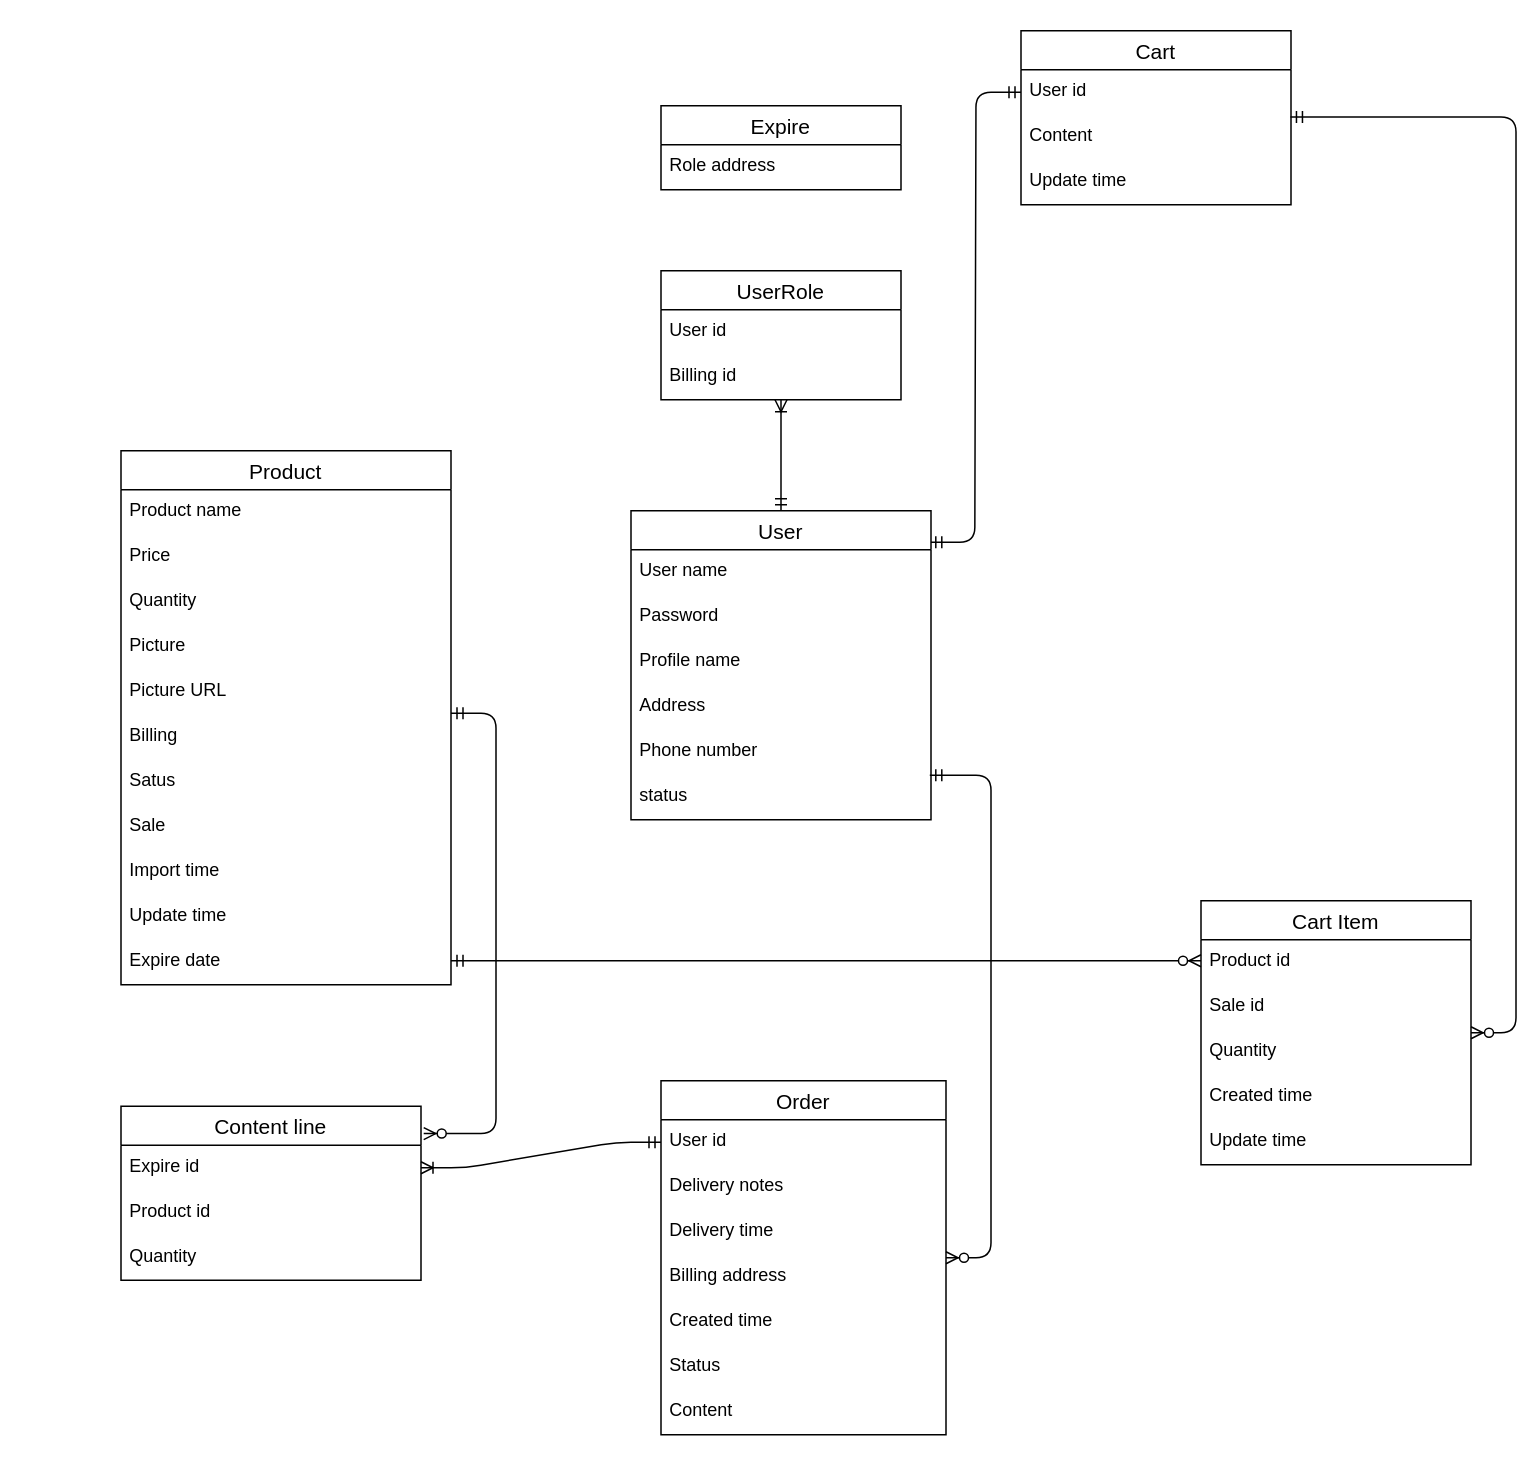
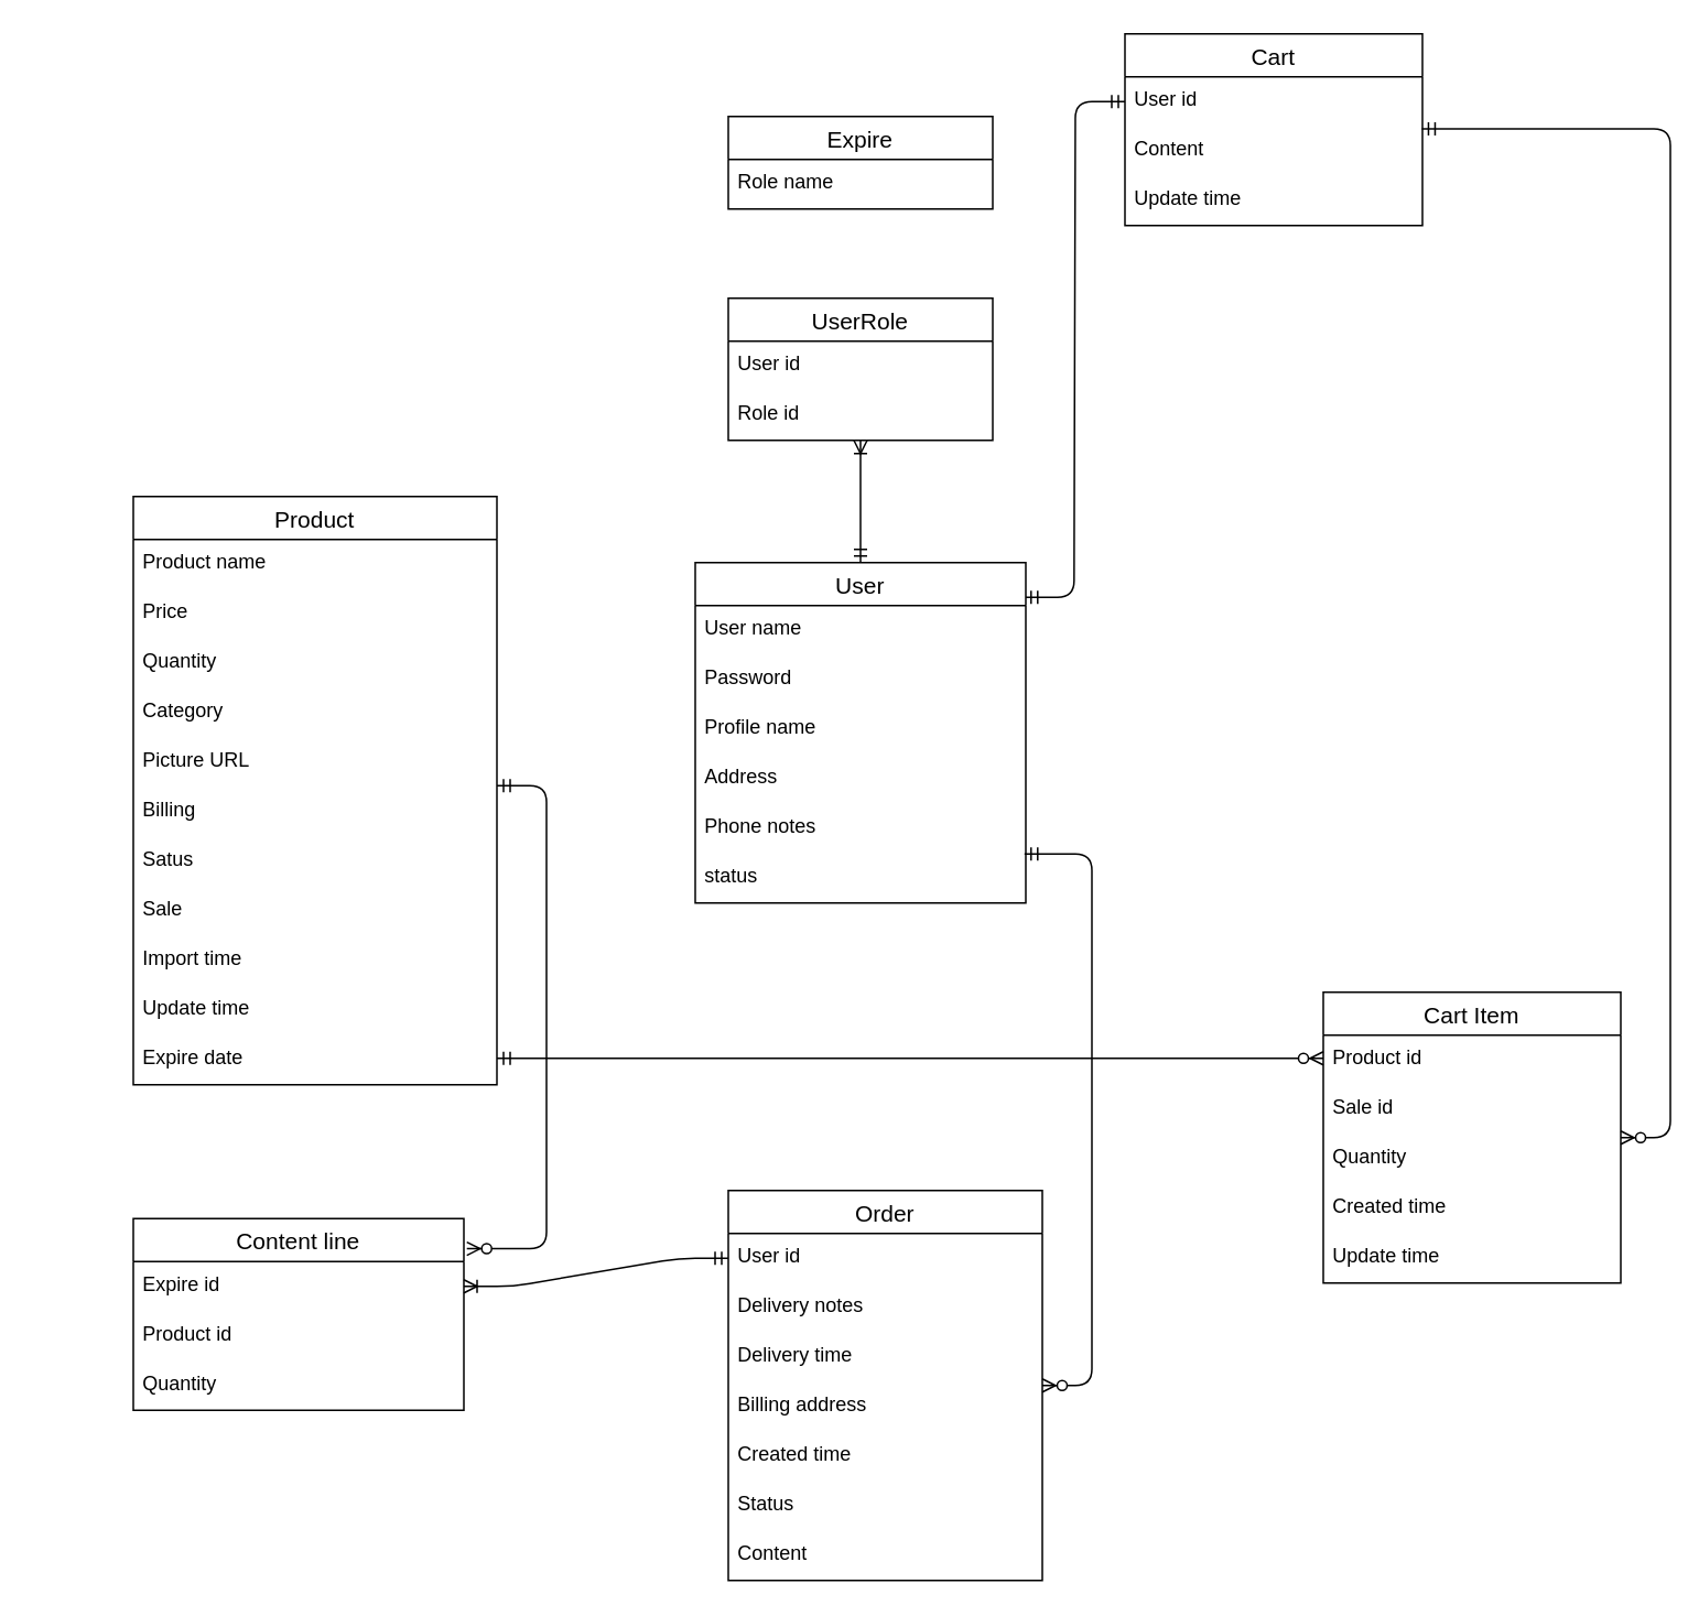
  <mxCell id="0" />
  <mxCell id="1" parent="0" />
  <mxCell id="2" value="" style="shape=partialRectangle;collapsible=0;dropTarget=0;pointerEvents=0;fillColor=none;top=0;left=0;bottom=0;right=0;points=[[0,0.5],[1,0.5]];portConstraint=eastwest;" parent="1" vertex="1"><mxGeometry x="20" y="640" width="200" height="30" as="geometry" /></mxCell>
  <mxCell id="3" value="" style="edgeStyle=entityRelationEdgeStyle;fontSize=12;html=1;endArrow=ERzeroToMany;startArrow=ERmandOne;exitX=0.996;exitY=0.012;exitDx=0;exitDy=0;exitPerimeter=0;" parent="1" source="25" target="42" edge="1"><mxGeometry width="100" height="100" relative="1" as="geometry"><mxPoint x="623.6" y="520.18" as="sourcePoint" /><mxPoint x="710" y="840" as="targetPoint" /></mxGeometry></mxCell>
  <mxCell id="4" value="" style="edgeStyle=entityRelationEdgeStyle;fontSize=12;html=1;endArrow=ERmandOne;startArrow=ERmandOne;exitX=0.996;exitY=0.102;exitDx=0;exitDy=0;exitPerimeter=0;entryX=0;entryY=0.5;entryDx=0;entryDy=0;" parent="1" source="19" target="16" edge="1"><mxGeometry width="100" height="100" relative="1" as="geometry"><mxPoint x="622" y="362.5" as="sourcePoint" /><mxPoint x="687.84" y="66.8" as="targetPoint" /></mxGeometry></mxCell>
  <mxCell id="5" value="" style="edgeStyle=entityRelationEdgeStyle;fontSize=12;html=1;endArrow=ERzeroToMany;startArrow=ERmandOne;exitX=0.998;exitY=1.051;exitDx=0;exitDy=0;exitPerimeter=0;" parent="1" source="16" target="50" edge="1"><mxGeometry width="100" height="100" relative="1" as="geometry"><mxPoint x="873.6" y="71.76" as="sourcePoint" /><mxPoint x="1110" y="600" as="targetPoint" /></mxGeometry></mxCell>
  <mxCell id="6" value="" style="edgeStyle=entityRelationEdgeStyle;fontSize=12;html=1;endArrow=ERoneToMany;startArrow=ERmandOne;entryX=1;entryY=0.5;entryDx=0;entryDy=0;exitX=0;exitY=0.5;exitDx=0;exitDy=0;" parent="1" source="43" target="39" edge="1"><mxGeometry width="100" height="100" relative="1" as="geometry"><mxPoint x="450.38" y="738.36" as="sourcePoint" /><mxPoint x="260" y="770" as="targetPoint" /></mxGeometry></mxCell>
  <mxCell id="7" value="" style="edgeStyle=entityRelationEdgeStyle;fontSize=12;html=1;endArrow=ERzeroToMany;startArrow=ERmandOne;entryX=1.009;entryY=0.157;entryDx=0;entryDy=0;entryPerimeter=0;" parent="1" target="38" edge="1"><mxGeometry width="100" height="100" relative="1" as="geometry"><mxPoint x="300" y="475" as="sourcePoint" /><mxPoint x="260.36" y="747.44" as="targetPoint" /></mxGeometry></mxCell>
  <mxCell id="8" value="" style="edgeStyle=entityRelationEdgeStyle;fontSize=12;html=1;endArrow=ERzeroToMany;startArrow=ERmandOne;" parent="1" edge="1"><mxGeometry width="100" height="100" relative="1" as="geometry"><mxPoint x="300" y="640" as="sourcePoint" /><mxPoint x="800" y="640" as="targetPoint" /></mxGeometry></mxCell>
  <mxCell id="9" value="" style="fontSize=12;html=1;endArrow=ERoneToMany;startArrow=ERmandOne;exitX=0.5;exitY=0;exitDx=0;exitDy=0;" parent="1" target="14" edge="1"><mxGeometry width="100" height="100" relative="1" as="geometry"><mxPoint x="520" y="340" as="sourcePoint" /><mxPoint x="520" y="270" as="targetPoint" /></mxGeometry></mxCell>
  <mxCell id="10" value="Expire" style="swimlane;fontStyle=0;childLayout=stackLayout;horizontal=1;startSize=26;horizontalStack=0;resizeParent=1;resizeParentMax=0;resizeLast=0;collapsible=1;marginBottom=0;align=center;fontSize=14;" parent="1" vertex="1"><mxGeometry x="440" y="70" width="160" height="56" as="geometry" /></mxCell>
- <mxCell id="11" value="Role address" style="text;strokeColor=none;fillColor=none;spacingLeft=4;spacingRight=4;overflow=hidden;rotatable=0;points=[[0,0.5],[1,0.5]];portConstraint=eastwest;fontSize=12;" parent="10" vertex="1"><mxGeometry y="26" width="160" height="30" as="geometry" /></mxCell>
+ <mxCell id="11" value="Role name" style="text;strokeColor=none;fillColor=none;spacingLeft=4;spacingRight=4;overflow=hidden;rotatable=0;points=[[0,0.5],[1,0.5]];portConstraint=eastwest;fontSize=12;" parent="10" vertex="1"><mxGeometry y="26" width="160" height="30" as="geometry" /></mxCell>
  <mxCell id="12" value="UserRole" style="swimlane;fontStyle=0;childLayout=stackLayout;horizontal=1;startSize=26;horizontalStack=0;resizeParent=1;resizeParentMax=0;resizeLast=0;collapsible=1;marginBottom=0;align=center;fontSize=14;" parent="1" vertex="1"><mxGeometry x="440" y="180" width="160" height="86" as="geometry" /></mxCell>
  <mxCell id="13" value="User id" style="text;strokeColor=none;fillColor=none;spacingLeft=4;spacingRight=4;overflow=hidden;rotatable=0;points=[[0,0.5],[1,0.5]];portConstraint=eastwest;fontSize=12;" parent="12" vertex="1"><mxGeometry y="26" width="160" height="30" as="geometry" /></mxCell>
- <mxCell id="14" value="Billing id" style="text;strokeColor=none;fillColor=none;spacingLeft=4;spacingRight=4;overflow=hidden;rotatable=0;points=[[0,0.5],[1,0.5]];portConstraint=eastwest;fontSize=12;" parent="12" vertex="1"><mxGeometry y="56" width="160" height="30" as="geometry" /></mxCell>
+ <mxCell id="14" value="Role id" style="text;strokeColor=none;fillColor=none;spacingLeft=4;spacingRight=4;overflow=hidden;rotatable=0;points=[[0,0.5],[1,0.5]];portConstraint=eastwest;fontSize=12;" parent="12" vertex="1"><mxGeometry y="56" width="160" height="30" as="geometry" /></mxCell>
  <mxCell id="15" value="Cart" style="swimlane;fontStyle=0;childLayout=stackLayout;horizontal=1;startSize=26;horizontalStack=0;resizeParent=1;resizeParentMax=0;resizeLast=0;collapsible=1;marginBottom=0;align=center;fontSize=14;" parent="1" vertex="1"><mxGeometry x="680" y="20" width="180" height="116" as="geometry" /></mxCell>
  <mxCell id="16" value="User id" style="text;strokeColor=none;fillColor=none;spacingLeft=4;spacingRight=4;overflow=hidden;rotatable=0;points=[[0,0.5],[1,0.5]];portConstraint=eastwest;fontSize=12;" parent="15" vertex="1"><mxGeometry y="26" width="180" height="30" as="geometry" /></mxCell>
  <mxCell id="17" value="Content" style="text;strokeColor=none;fillColor=none;spacingLeft=4;spacingRight=4;overflow=hidden;rotatable=0;points=[[0,0.5],[1,0.5]];portConstraint=eastwest;fontSize=12;" parent="15" vertex="1"><mxGeometry y="56" width="180" height="30" as="geometry" /></mxCell>
  <mxCell id="18" value="Update time" style="text;strokeColor=none;fillColor=none;spacingLeft=4;spacingRight=4;overflow=hidden;rotatable=0;points=[[0,0.5],[1,0.5]];portConstraint=eastwest;fontSize=12;" parent="15" vertex="1"><mxGeometry y="86" width="180" height="30" as="geometry" /></mxCell>
  <mxCell id="19" value="User" style="swimlane;fontStyle=0;childLayout=stackLayout;horizontal=1;startSize=26;horizontalStack=0;resizeParent=1;resizeParentMax=0;resizeLast=0;collapsible=1;marginBottom=0;align=center;fontSize=14;" parent="1" vertex="1"><mxGeometry x="420" y="340" width="200" height="206" as="geometry" /></mxCell>
  <mxCell id="20" value="User name" style="text;strokeColor=none;fillColor=none;spacingLeft=4;spacingRight=4;overflow=hidden;rotatable=0;points=[[0,0.5],[1,0.5]];portConstraint=eastwest;fontSize=12;" parent="19" vertex="1"><mxGeometry y="26" width="200" height="30" as="geometry" /></mxCell>
  <mxCell id="21" value="Password" style="text;strokeColor=none;fillColor=none;spacingLeft=4;spacingRight=4;overflow=hidden;rotatable=0;points=[[0,0.5],[1,0.5]];portConstraint=eastwest;fontSize=12;" parent="19" vertex="1"><mxGeometry y="56" width="200" height="30" as="geometry" /></mxCell>
  <mxCell id="22" value="Profile name" style="text;strokeColor=none;fillColor=none;spacingLeft=4;spacingRight=4;overflow=hidden;rotatable=0;points=[[0,0.5],[1,0.5]];portConstraint=eastwest;fontSize=12;" parent="19" vertex="1"><mxGeometry y="86" width="200" height="30" as="geometry" /></mxCell>
  <mxCell id="23" value="Address" style="text;strokeColor=none;fillColor=none;spacingLeft=4;spacingRight=4;overflow=hidden;rotatable=0;points=[[0,0.5],[1,0.5]];portConstraint=eastwest;fontSize=12;" parent="19" vertex="1"><mxGeometry y="116" width="200" height="30" as="geometry" /></mxCell>
- <mxCell id="24" value="Phone number" style="text;strokeColor=none;fillColor=none;spacingLeft=4;spacingRight=4;overflow=hidden;rotatable=0;points=[[0,0.5],[1,0.5]];portConstraint=eastwest;fontSize=12;" parent="19" vertex="1"><mxGeometry y="146" width="200" height="30" as="geometry" /></mxCell>
+ <mxCell id="24" value="Phone notes" style="text;strokeColor=none;fillColor=none;spacingLeft=4;spacingRight=4;overflow=hidden;rotatable=0;points=[[0,0.5],[1,0.5]];portConstraint=eastwest;fontSize=12;" parent="19" vertex="1"><mxGeometry y="146" width="200" height="30" as="geometry" /></mxCell>
  <mxCell id="25" value="status" style="text;strokeColor=none;fillColor=none;spacingLeft=4;spacingRight=4;overflow=hidden;rotatable=0;points=[[0,0.5],[1,0.5]];portConstraint=eastwest;fontSize=12;" parent="19" vertex="1"><mxGeometry y="176" width="200" height="30" as="geometry" /></mxCell>
  <mxCell id="26" value="Product" style="swimlane;fontStyle=0;childLayout=stackLayout;horizontal=1;startSize=26;horizontalStack=0;resizeParent=1;resizeParentMax=0;resizeLast=0;collapsible=1;marginBottom=0;align=center;fontSize=14;" parent="1" vertex="1"><mxGeometry x="80" y="300" width="220" height="356" as="geometry" /></mxCell>
  <mxCell id="27" value="Product name" style="text;strokeColor=none;fillColor=none;spacingLeft=4;spacingRight=4;overflow=hidden;rotatable=0;points=[[0,0.5],[1,0.5]];portConstraint=eastwest;fontSize=12;" parent="26" vertex="1"><mxGeometry y="26" width="220" height="30" as="geometry" /></mxCell>
  <mxCell id="28" value="Price" style="text;strokeColor=none;fillColor=none;spacingLeft=4;spacingRight=4;overflow=hidden;rotatable=0;points=[[0,0.5],[1,0.5]];portConstraint=eastwest;fontSize=12;" parent="26" vertex="1"><mxGeometry y="56" width="220" height="30" as="geometry" /></mxCell>
  <mxCell id="29" value="Quantity" style="text;strokeColor=none;fillColor=none;spacingLeft=4;spacingRight=4;overflow=hidden;rotatable=0;points=[[0,0.5],[1,0.5]];portConstraint=eastwest;fontSize=12;" parent="26" vertex="1"><mxGeometry y="86" width="220" height="30" as="geometry" /></mxCell>
- <mxCell id="30" value="Picture" style="text;strokeColor=none;fillColor=none;spacingLeft=4;spacingRight=4;overflow=hidden;rotatable=0;points=[[0,0.5],[1,0.5]];portConstraint=eastwest;fontSize=12;" parent="26" vertex="1"><mxGeometry y="116" width="220" height="30" as="geometry" /></mxCell>
+ <mxCell id="30" value="Category" style="text;strokeColor=none;fillColor=none;spacingLeft=4;spacingRight=4;overflow=hidden;rotatable=0;points=[[0,0.5],[1,0.5]];portConstraint=eastwest;fontSize=12;" parent="26" vertex="1"><mxGeometry y="116" width="220" height="30" as="geometry" /></mxCell>
  <mxCell id="31" value="Picture URL" style="text;strokeColor=none;fillColor=none;spacingLeft=4;spacingRight=4;overflow=hidden;rotatable=0;points=[[0,0.5],[1,0.5]];portConstraint=eastwest;fontSize=12;" parent="26" vertex="1"><mxGeometry y="146" width="220" height="30" as="geometry" /></mxCell>
  <mxCell id="32" value="Billing" style="text;strokeColor=none;fillColor=none;spacingLeft=4;spacingRight=4;overflow=hidden;rotatable=0;points=[[0,0.5],[1,0.5]];portConstraint=eastwest;fontSize=12;" parent="26" vertex="1"><mxGeometry y="176" width="220" height="30" as="geometry" /></mxCell>
  <mxCell id="33" value="Satus" style="text;strokeColor=none;fillColor=none;spacingLeft=4;spacingRight=4;overflow=hidden;rotatable=0;points=[[0,0.5],[1,0.5]];portConstraint=eastwest;fontSize=12;" parent="26" vertex="1"><mxGeometry y="206" width="220" height="30" as="geometry" /></mxCell>
  <mxCell id="34" value="Sale" style="text;strokeColor=none;fillColor=none;spacingLeft=4;spacingRight=4;overflow=hidden;rotatable=0;points=[[0,0.5],[1,0.5]];portConstraint=eastwest;fontSize=12;" parent="26" vertex="1"><mxGeometry y="236" width="220" height="30" as="geometry" /></mxCell>
  <mxCell id="35" value="Import time" style="text;strokeColor=none;fillColor=none;spacingLeft=4;spacingRight=4;overflow=hidden;rotatable=0;points=[[0,0.5],[1,0.5]];portConstraint=eastwest;fontSize=12;" parent="26" vertex="1"><mxGeometry y="266" width="220" height="30" as="geometry" /></mxCell>
  <mxCell id="36" value="Update time" style="text;strokeColor=none;fillColor=none;spacingLeft=4;spacingRight=4;overflow=hidden;rotatable=0;points=[[0,0.5],[1,0.5]];portConstraint=eastwest;fontSize=12;" parent="26" vertex="1"><mxGeometry y="296" width="220" height="30" as="geometry" /></mxCell>
  <mxCell id="37" value="Expire date" style="text;strokeColor=none;fillColor=none;spacingLeft=4;spacingRight=4;overflow=hidden;rotatable=0;points=[[0,0.5],[1,0.5]];portConstraint=eastwest;fontSize=12;" parent="26" vertex="1"><mxGeometry y="326" width="220" height="30" as="geometry" /></mxCell>
  <mxCell id="38" value="Content line" style="swimlane;fontStyle=0;childLayout=stackLayout;horizontal=1;startSize=26;horizontalStack=0;resizeParent=1;resizeParentMax=0;resizeLast=0;collapsible=1;marginBottom=0;align=center;fontSize=14;" parent="1" vertex="1"><mxGeometry x="80" y="737" width="200" height="116" as="geometry" /></mxCell>
  <mxCell id="39" value="Expire id" style="text;strokeColor=none;fillColor=none;spacingLeft=4;spacingRight=4;overflow=hidden;rotatable=0;points=[[0,0.5],[1,0.5]];portConstraint=eastwest;fontSize=12;" parent="38" vertex="1"><mxGeometry y="26" width="200" height="30" as="geometry" /></mxCell>
  <mxCell id="40" value="Product id" style="text;strokeColor=none;fillColor=none;spacingLeft=4;spacingRight=4;overflow=hidden;rotatable=0;points=[[0,0.5],[1,0.5]];portConstraint=eastwest;fontSize=12;" parent="38" vertex="1"><mxGeometry y="56" width="200" height="30" as="geometry" /></mxCell>
  <mxCell id="41" value="Quantity" style="text;strokeColor=none;fillColor=none;spacingLeft=4;spacingRight=4;overflow=hidden;rotatable=0;points=[[0,0.5],[1,0.5]];portConstraint=eastwest;fontSize=12;" parent="38" vertex="1"><mxGeometry y="86" width="200" height="30" as="geometry" /></mxCell>
  <mxCell id="42" value="Order" style="swimlane;fontStyle=0;childLayout=stackLayout;horizontal=1;startSize=26;horizontalStack=0;resizeParent=1;resizeParentMax=0;resizeLast=0;collapsible=1;marginBottom=0;align=center;fontSize=14;" parent="1" vertex="1"><mxGeometry x="440" y="720" width="190" height="236" as="geometry" /></mxCell>
  <mxCell id="43" value="User id" style="text;strokeColor=none;fillColor=none;spacingLeft=4;spacingRight=4;overflow=hidden;rotatable=0;points=[[0,0.5],[1,0.5]];portConstraint=eastwest;fontSize=12;" parent="42" vertex="1"><mxGeometry y="26" width="190" height="30" as="geometry" /></mxCell>
  <mxCell id="44" value="Delivery notes" style="text;strokeColor=none;fillColor=none;spacingLeft=4;spacingRight=4;overflow=hidden;rotatable=0;points=[[0,0.5],[1,0.5]];portConstraint=eastwest;fontSize=12;" parent="42" vertex="1"><mxGeometry y="56" width="190" height="30" as="geometry" /></mxCell>
  <mxCell id="45" value="Delivery time" style="text;strokeColor=none;fillColor=none;spacingLeft=4;spacingRight=4;overflow=hidden;rotatable=0;points=[[0,0.5],[1,0.5]];portConstraint=eastwest;fontSize=12;" parent="42" vertex="1"><mxGeometry y="86" width="190" height="30" as="geometry" /></mxCell>
  <mxCell id="46" value="Billing address" style="text;strokeColor=none;fillColor=none;spacingLeft=4;spacingRight=4;overflow=hidden;rotatable=0;points=[[0,0.5],[1,0.5]];portConstraint=eastwest;fontSize=12;" parent="42" vertex="1"><mxGeometry y="116" width="190" height="30" as="geometry" /></mxCell>
  <mxCell id="47" value="Created time" style="text;strokeColor=none;fillColor=none;spacingLeft=4;spacingRight=4;overflow=hidden;rotatable=0;points=[[0,0.5],[1,0.5]];portConstraint=eastwest;fontSize=12;" parent="42" vertex="1"><mxGeometry y="146" width="190" height="30" as="geometry" /></mxCell>
  <mxCell id="48" value="Status" style="text;strokeColor=none;fillColor=none;spacingLeft=4;spacingRight=4;overflow=hidden;rotatable=0;points=[[0,0.5],[1,0.5]];portConstraint=eastwest;fontSize=12;" parent="42" vertex="1"><mxGeometry y="176" width="190" height="30" as="geometry" /></mxCell>
  <mxCell id="49" value="Content" style="text;strokeColor=none;fillColor=none;spacingLeft=4;spacingRight=4;overflow=hidden;rotatable=0;points=[[0,0.5],[1,0.5]];portConstraint=eastwest;fontSize=12;" parent="42" vertex="1"><mxGeometry y="206" width="190" height="30" as="geometry" /></mxCell>
  <mxCell id="50" value="Cart Item" style="swimlane;fontStyle=0;childLayout=stackLayout;horizontal=1;startSize=26;horizontalStack=0;resizeParent=1;resizeParentMax=0;resizeLast=0;collapsible=1;marginBottom=0;align=center;fontSize=14;" parent="1" vertex="1"><mxGeometry x="800" y="600" width="180" height="176" as="geometry" /></mxCell>
  <mxCell id="51" value="Product id" style="text;strokeColor=none;fillColor=none;spacingLeft=4;spacingRight=4;overflow=hidden;rotatable=0;points=[[0,0.5],[1,0.5]];portConstraint=eastwest;fontSize=12;" parent="50" vertex="1"><mxGeometry y="26" width="180" height="30" as="geometry" /></mxCell>
  <mxCell id="52" value="Sale id" style="text;strokeColor=none;fillColor=none;spacingLeft=4;spacingRight=4;overflow=hidden;rotatable=0;points=[[0,0.5],[1,0.5]];portConstraint=eastwest;fontSize=12;" parent="50" vertex="1"><mxGeometry y="56" width="180" height="30" as="geometry" /></mxCell>
  <mxCell id="53" value="Quantity" style="text;strokeColor=none;fillColor=none;spacingLeft=4;spacingRight=4;overflow=hidden;rotatable=0;points=[[0,0.5],[1,0.5]];portConstraint=eastwest;fontSize=12;" parent="50" vertex="1"><mxGeometry y="86" width="180" height="30" as="geometry" /></mxCell>
  <mxCell id="54" value="Created time" style="text;strokeColor=none;fillColor=none;spacingLeft=4;spacingRight=4;overflow=hidden;rotatable=0;points=[[0,0.5],[1,0.5]];portConstraint=eastwest;fontSize=12;" parent="50" vertex="1"><mxGeometry y="116" width="180" height="30" as="geometry" /></mxCell>
  <mxCell id="55" value="Update time" style="text;strokeColor=none;fillColor=none;spacingLeft=4;spacingRight=4;overflow=hidden;rotatable=0;points=[[0,0.5],[1,0.5]];portConstraint=eastwest;fontSize=12;" parent="50" vertex="1"><mxGeometry y="146" width="180" height="30" as="geometry" /></mxCell>
